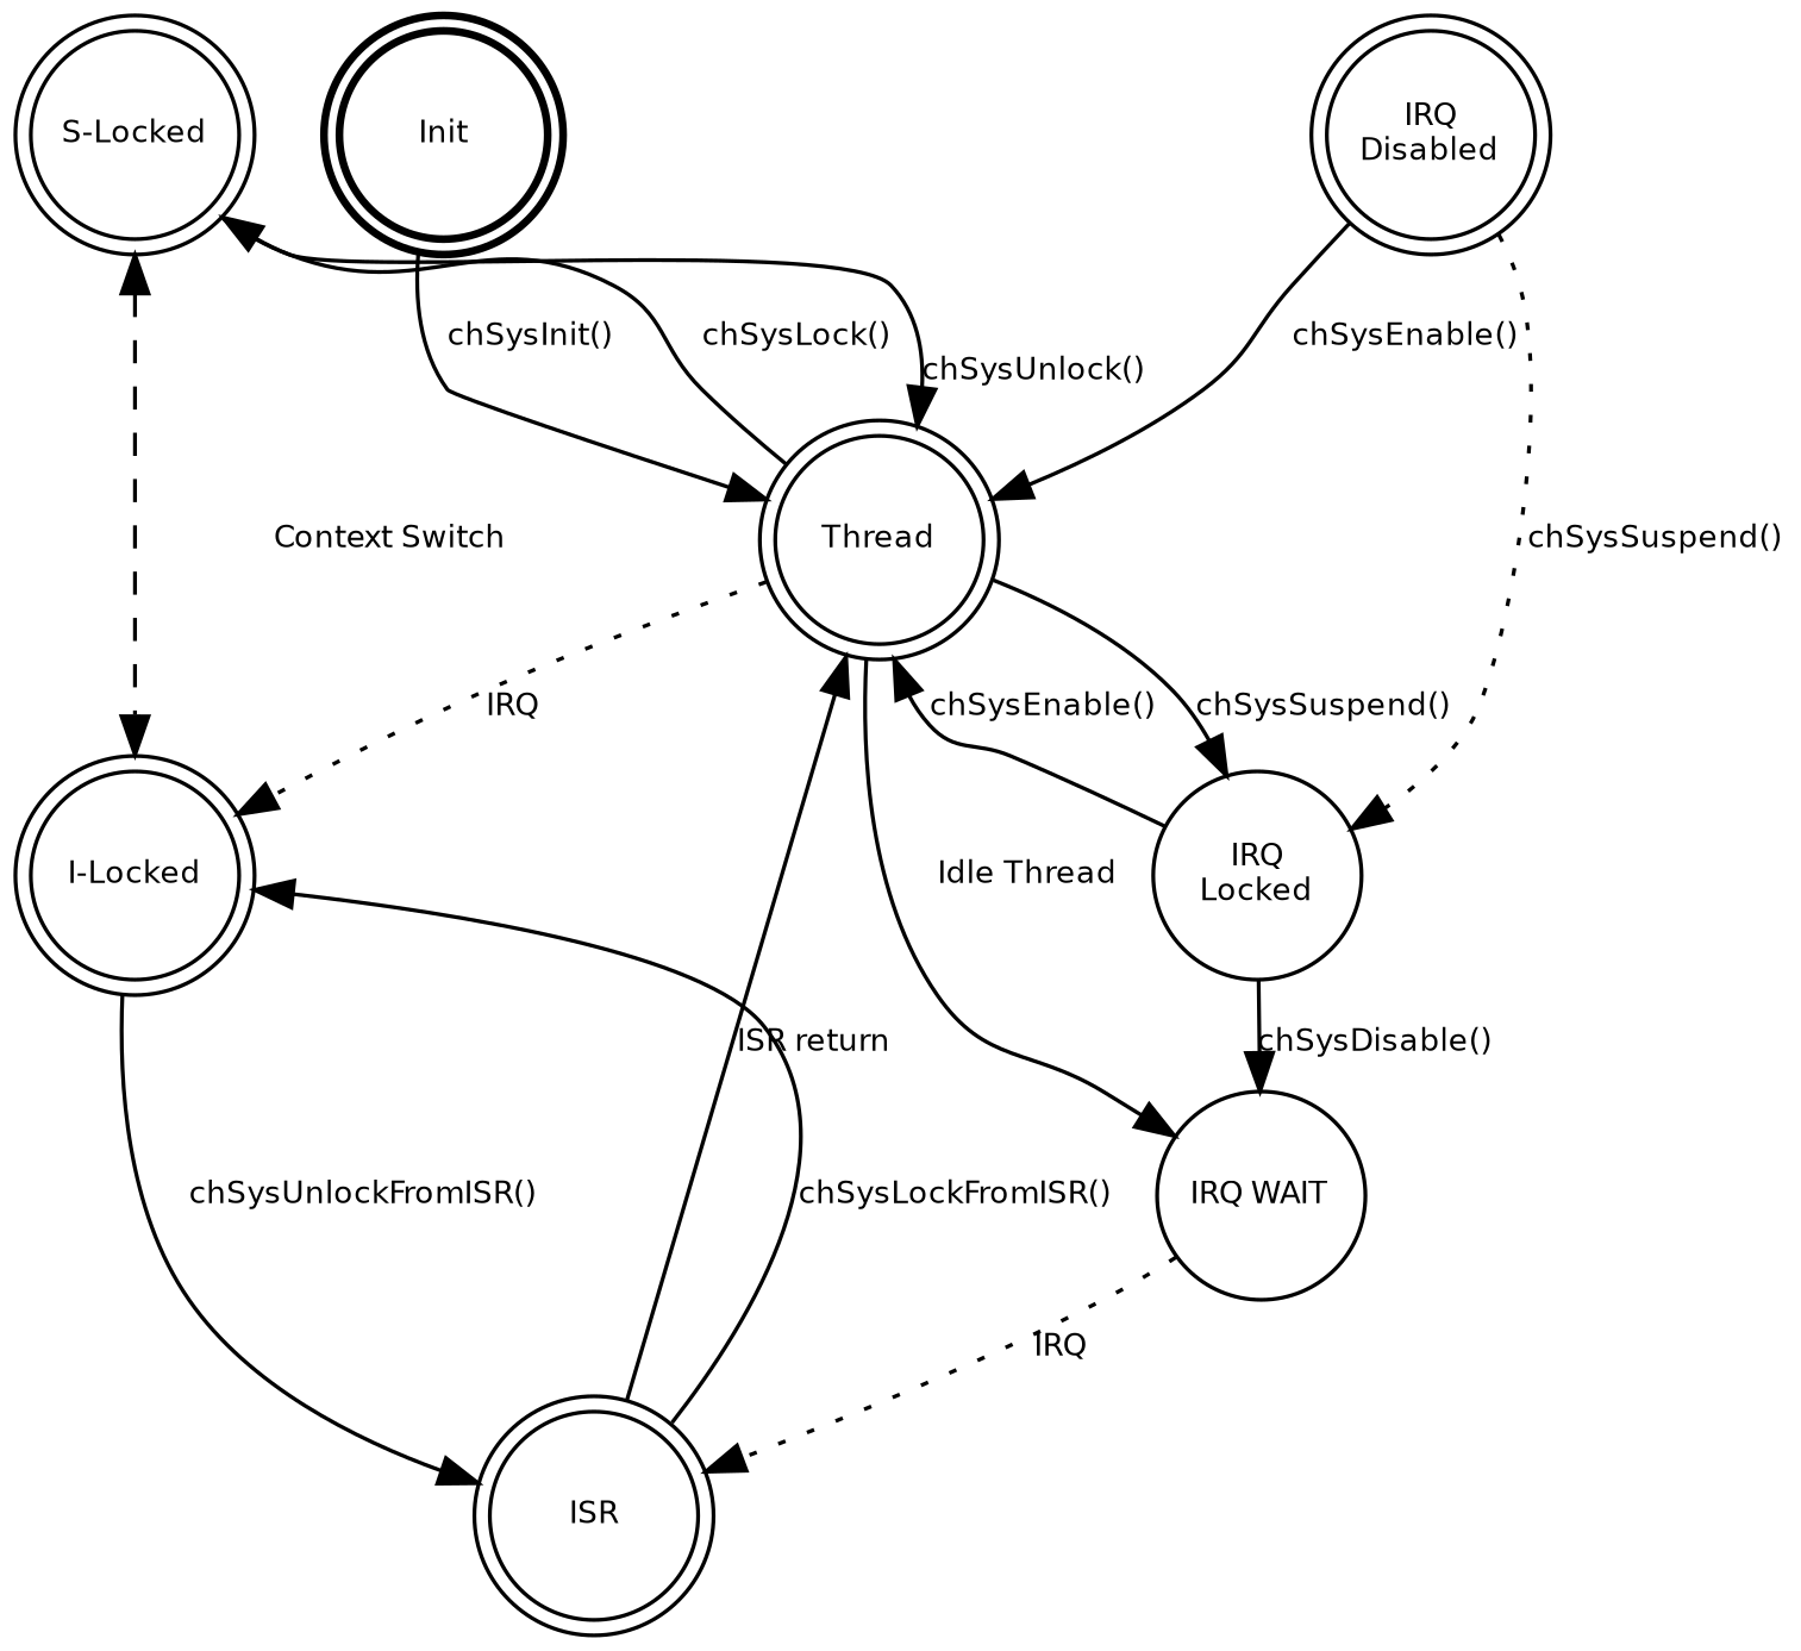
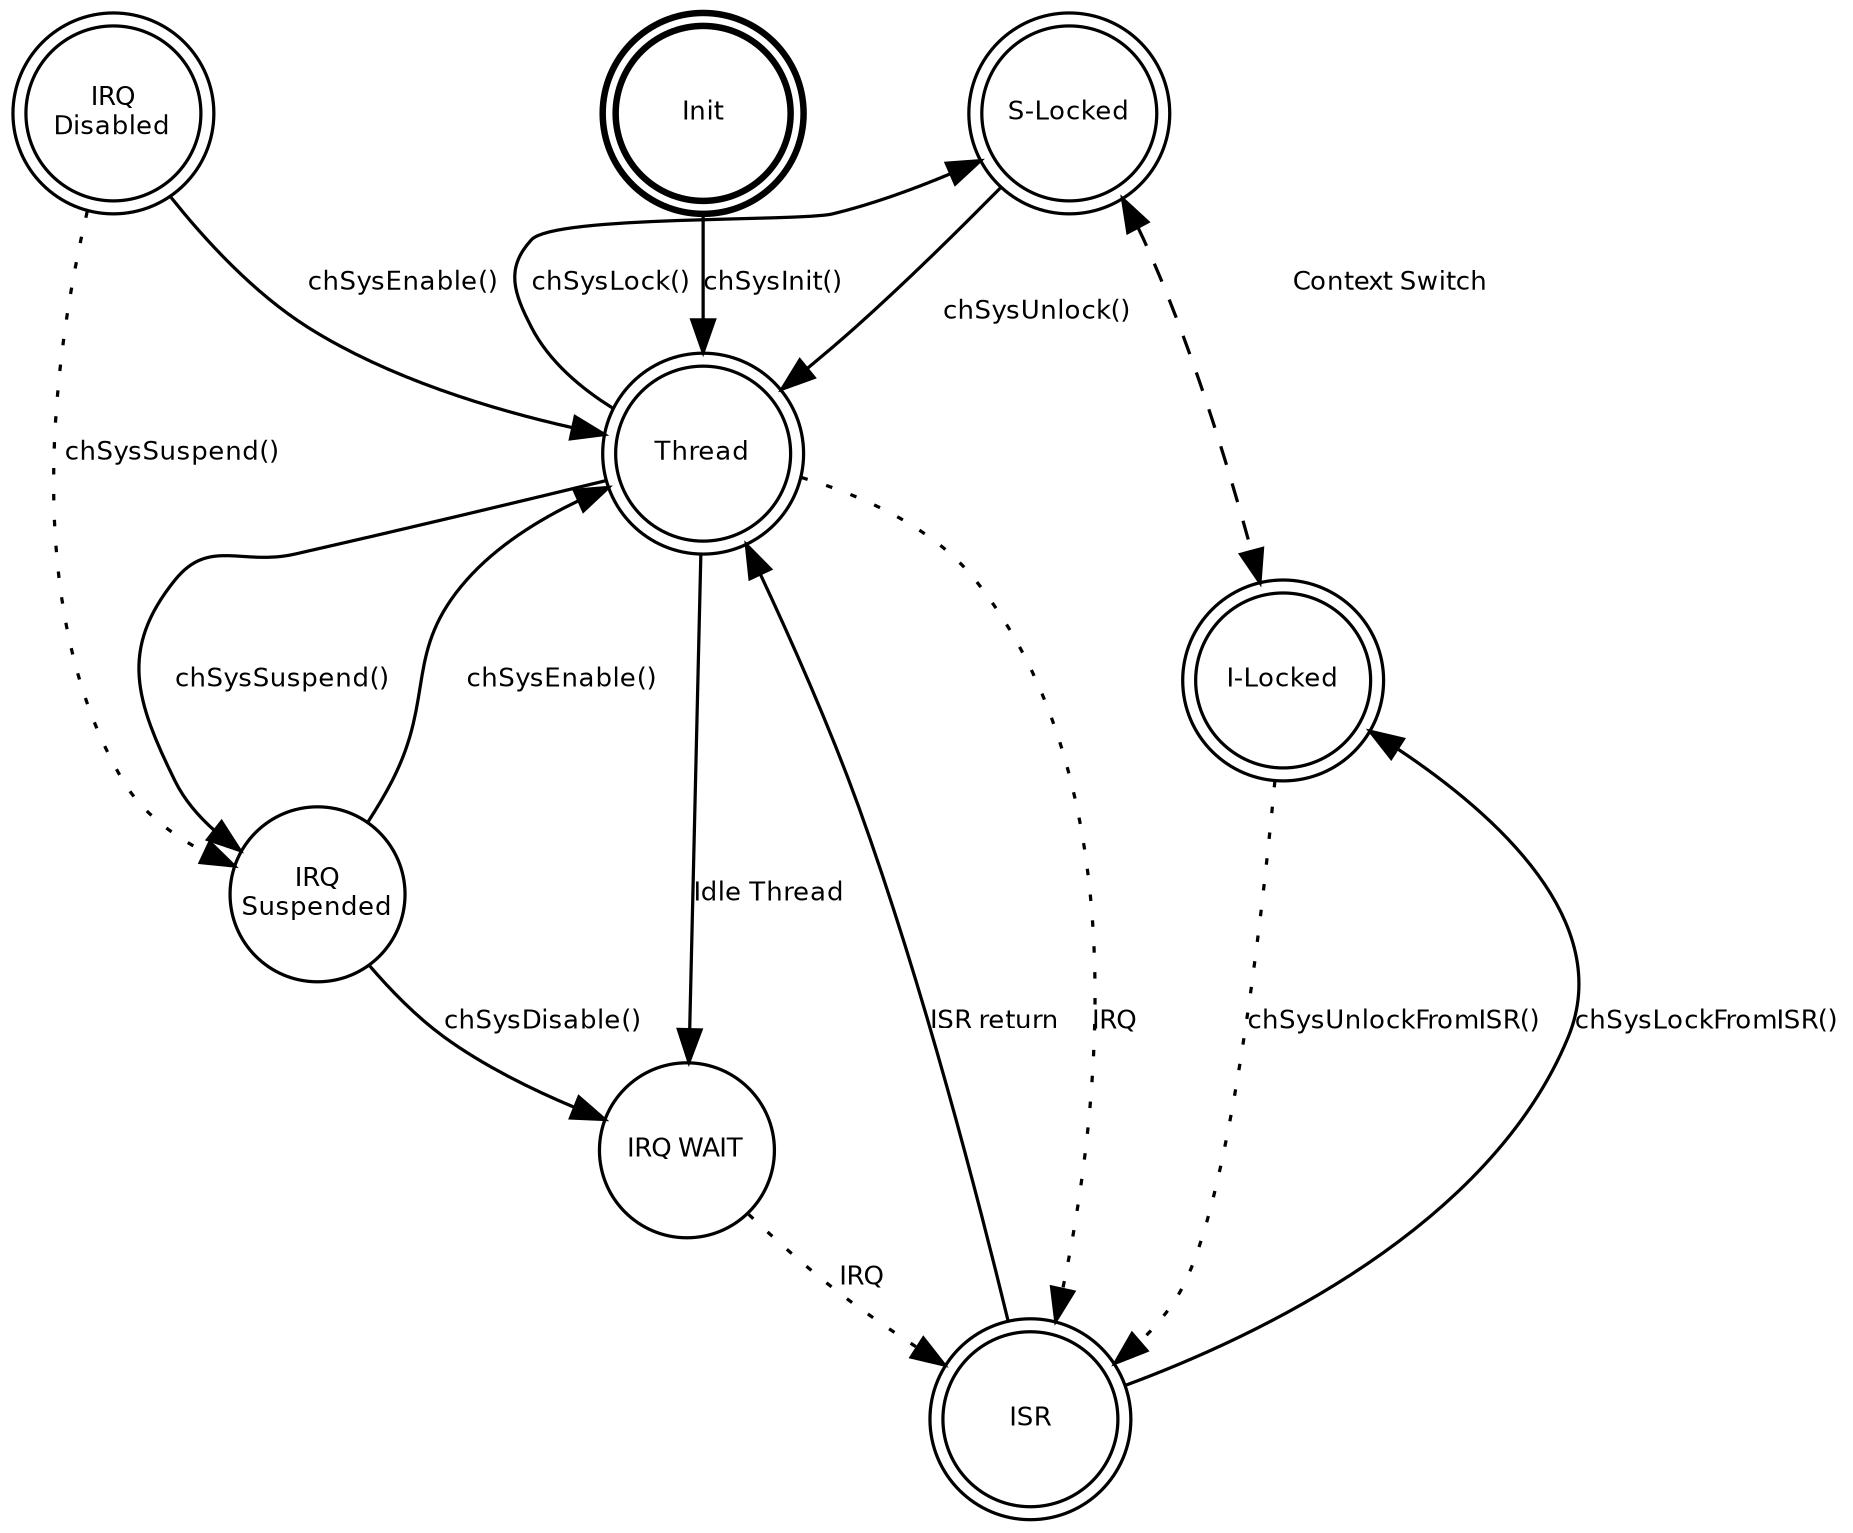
  digraph {
    rankdir=TB
    ranksep=0.2
    node [fixedsize=true fontname=Helvetica fontsize=8 shape=doublecircle]
    edge [fontname=Helvetica fontsize=8]
    n1 [height=0.75 label=Init style=bold width=0.75]
    n2 [height=0.75 label=Thread width=0.75]
-   n3 [height=0.75 label="IRQ\nLocked" shape=circle width=0.75]
+   n3 [height=0.75 label="IRQ\nSuspended" shape=circle width=0.75]
    n4 [height=0.75 label="S-Locked" width=0.75]
    n5 [height=0.75 label="IRQ WAIT" shape=circle width=0.75]
    n6 [height=0.75 label=ISR width=0.75]
    n7 [height=0.75 label="IRQ\nDisabled" width=0.75]
    n8 [height=0.75 label="I-Locked" width=0.75]
    n1 -> n2 [label="chSysInit()"]
    n2 -> n3 [label="chSysSuspend()"]
    n2 -> n4 [constraint=false label="chSysLock()"]
    n2 -> n5 [label="Idle Thread"]
-   n2 -> n8 [label=IRQ style=dotted]
+   n2 -> n6 [label=IRQ style=dotted]
    n3 -> n2 [label="chSysEnable()"]
    n3 -> n5 [label="chSysDisable()"]
    n4 -> n2 [label="\n\nchSysUnlock()"]
    n4 -> n8 [dir=both label="                Context Switch" style=dashed]
    n5 -> n6 [label=IRQ style=dotted]
    n6 -> n2 [label="ISR return"]
    n6 -> n8 [constraint=false label="chSysLockFromISR()"]
    n7 -> n2 [label="chSysEnable()"]
    n7 -> n3 [label="chSysSuspend()" style=dotted]
-   n8 -> n6 [label="chSysUnlockFromISR()"]
+   n8 -> n6 [label="chSysUnlockFromISR()" style=dotted]
  }
